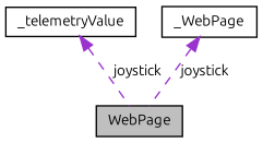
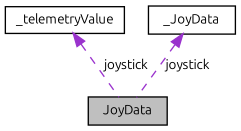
  digraph {
    fontname=Ubuntu
    node [color=black fillcolor=white fontname=Ubuntu fontsize=10 shape=record style=filled]
    edge [color=darkorchid3 dir=back fontname=Ubuntu fontsize=10 labelfontname=Helvetica labelfontsize=10 style=dashed]
-   n1 [fillcolor=grey75 fontcolor=black height=0.2 label=WebPage width=0.4]
+   n1 [fillcolor=grey75 fontcolor=black height=0.2 label=JoyData width=0.4]
    n2 [height=0.2 label=_telemetryValue width=0.4]
-   n3 [height=0.2 label=_WebPage width=0.4]
+   n3 [height=0.2 label=_JoyData width=0.4]
    n2 -> n1 [label=" joystick"]
    n3 -> n1 [label=" joystick"]
  }
